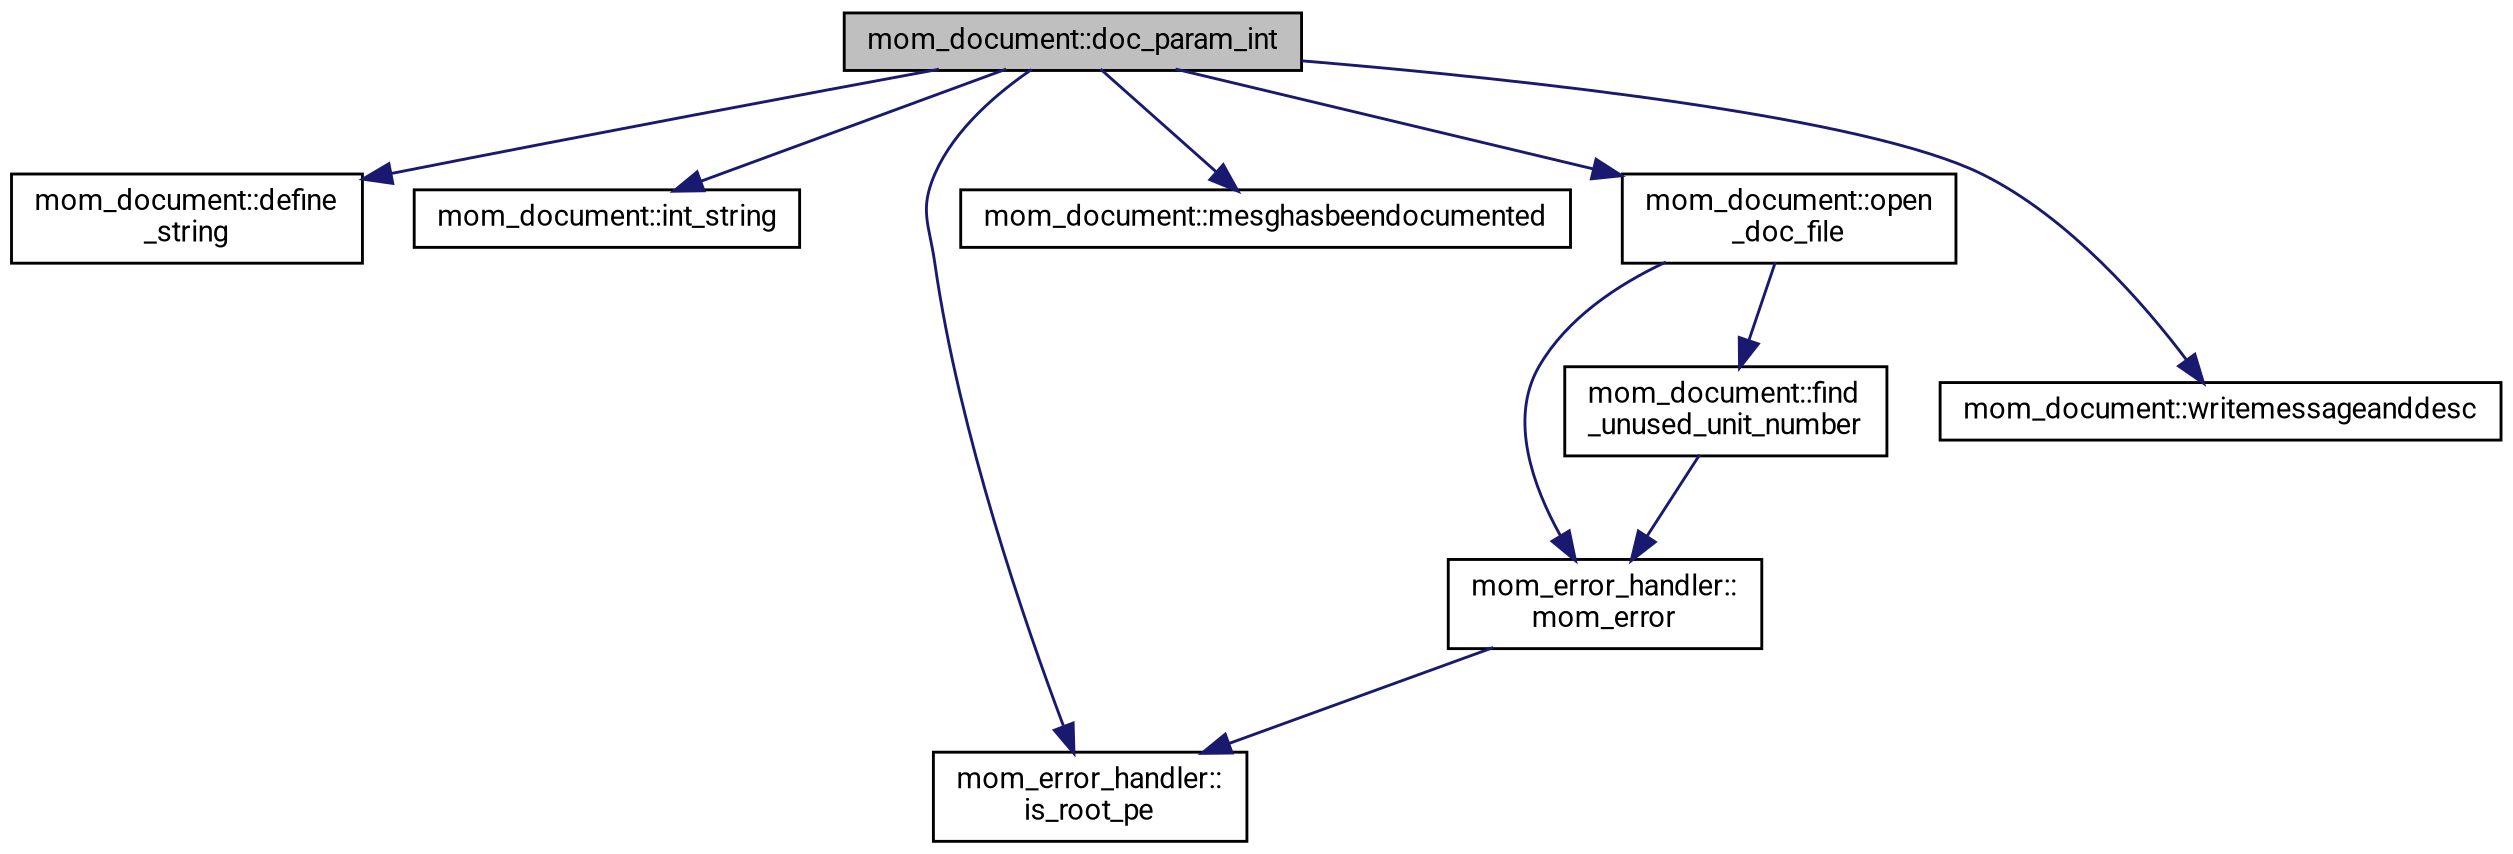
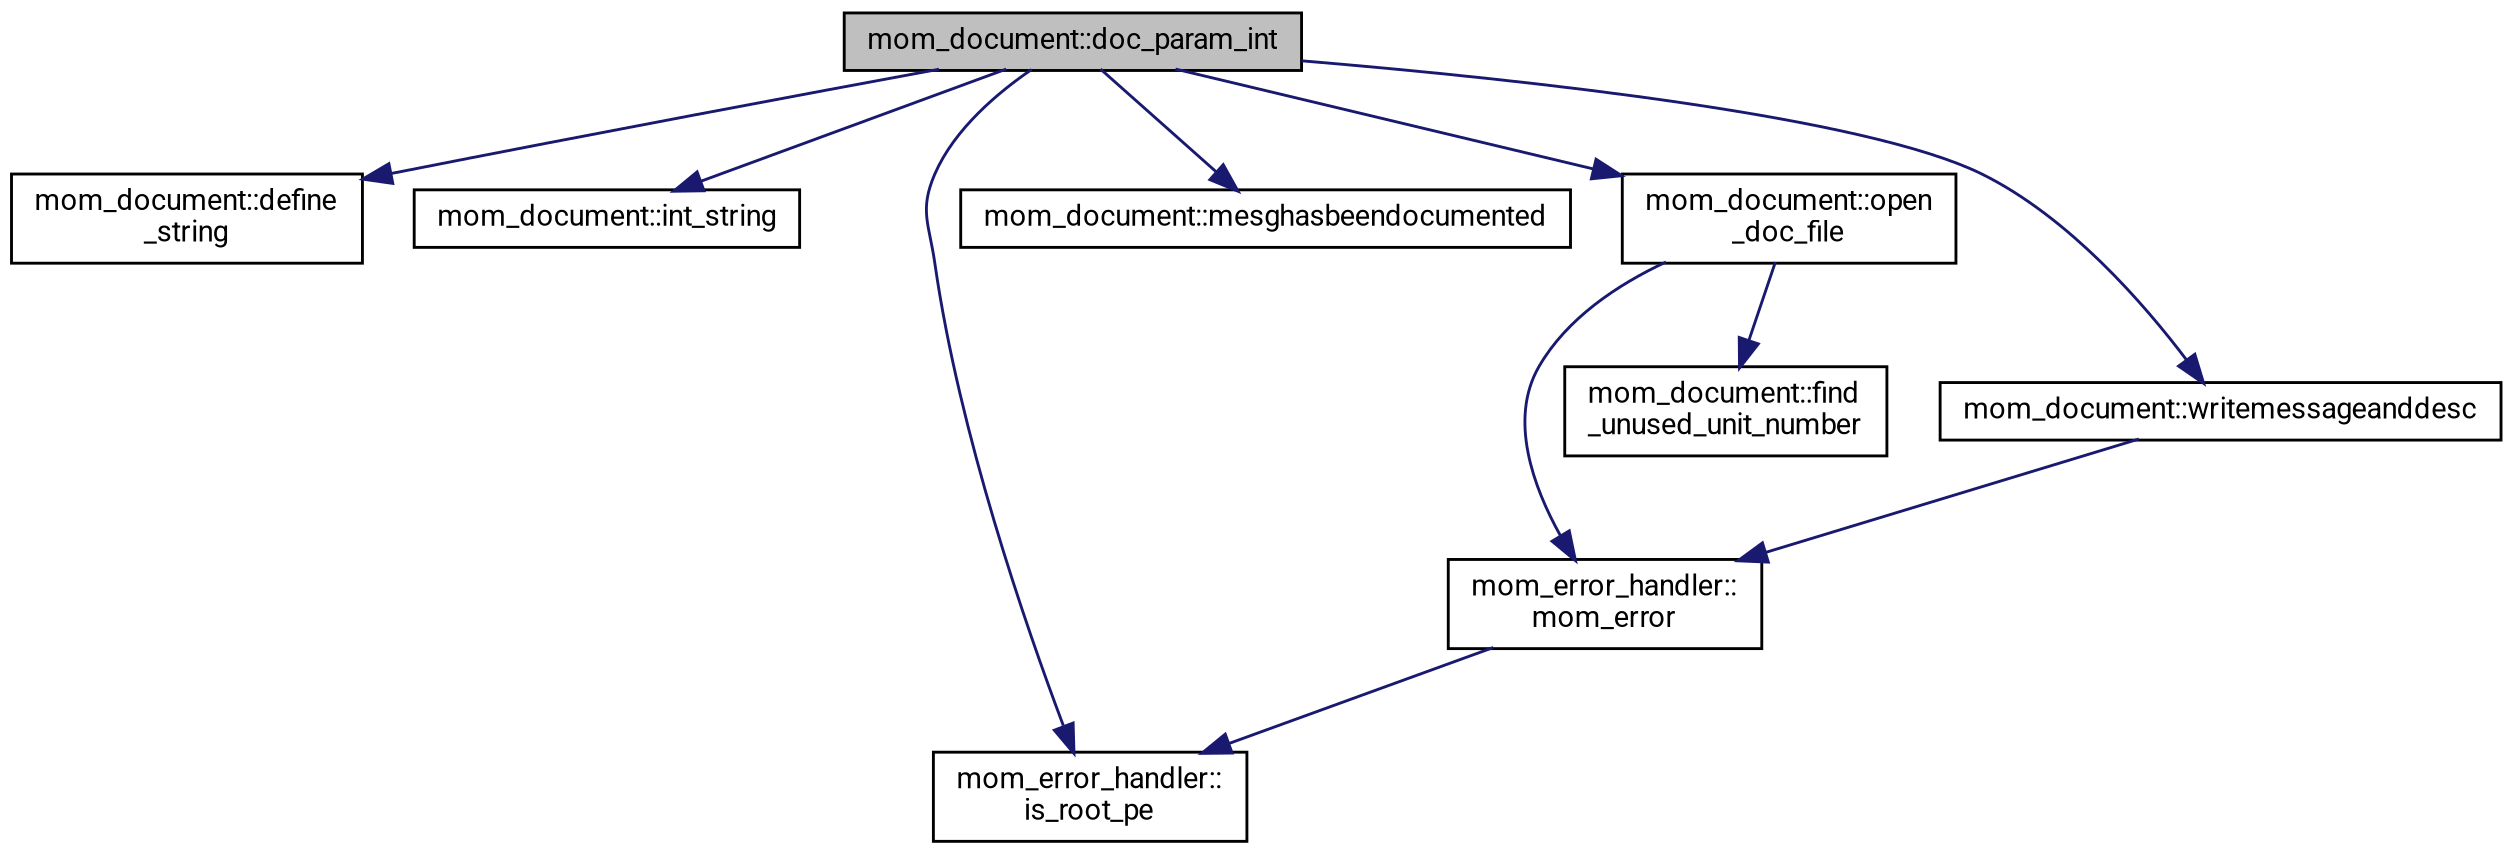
  digraph {
    fontname=Roboto
    rankdir=TB
    node [color=black fillcolor=white fontname=Roboto fontsize=10 shape=record style=filled]
    edge [color=midnightblue fontname=Roboto fontsize=10 labelfontname=Helvetica labelfontsize=10 style=solid]
    n1 [fillcolor=grey75 fontcolor=black height=0.2 label="mom_document::doc_param_int" width=0.4]
    n2 [height=0.2 label="mom_document::define\l_string" width=0.4]
    n3 [height=0.2 label="mom_document::int_string" width=0.4]
    n4 [height=0.2 label="mom_error_handler::\lis_root_pe" width=0.4]
    n5 [height=0.2 label="mom_document::mesghasbeendocumented" width=0.4]
    n6 [height=0.2 label="mom_document::open\l_doc_file" width=0.4]
    n7 [height=0.2 label="mom_document::writemessageanddesc" width=0.4]
    n8 [height=0.2 label="mom_error_handler::\lmom_error" width=0.4]
    n9 [height=0.2 label="mom_document::find\l_unused_unit_number" width=0.4]
    n1 -> n2
    n1 -> n3
    n1 -> n4
    n1 -> n5
    n1 -> n6
    n1 -> n7
    n6 -> n8
    n6 -> n9
    n8 -> n4
-   n9 -> n8
+   n7 -> n8
  }
